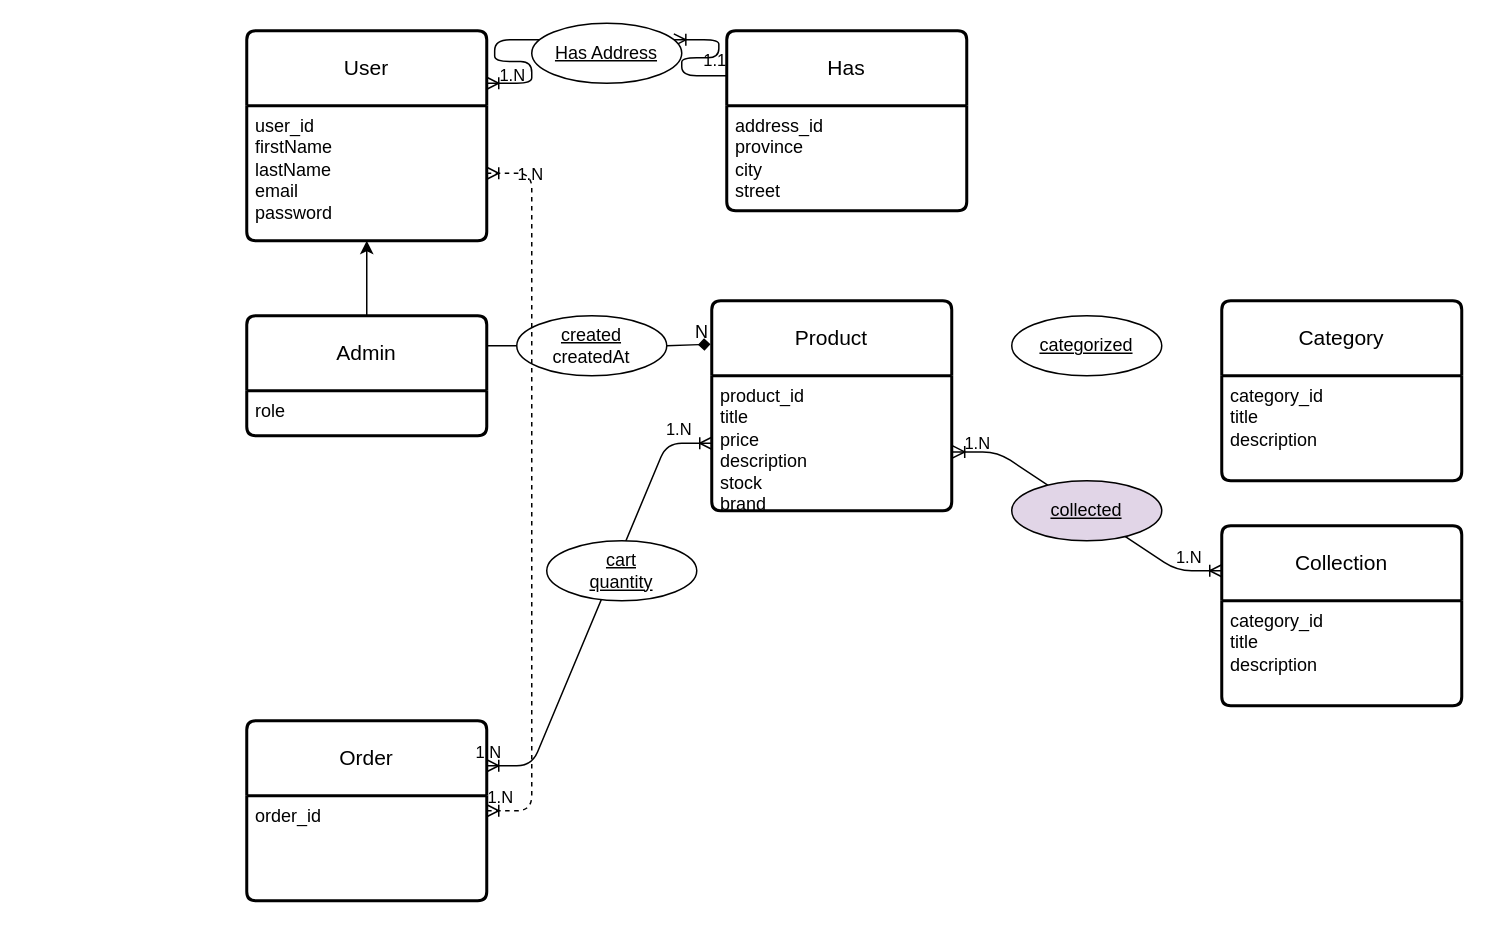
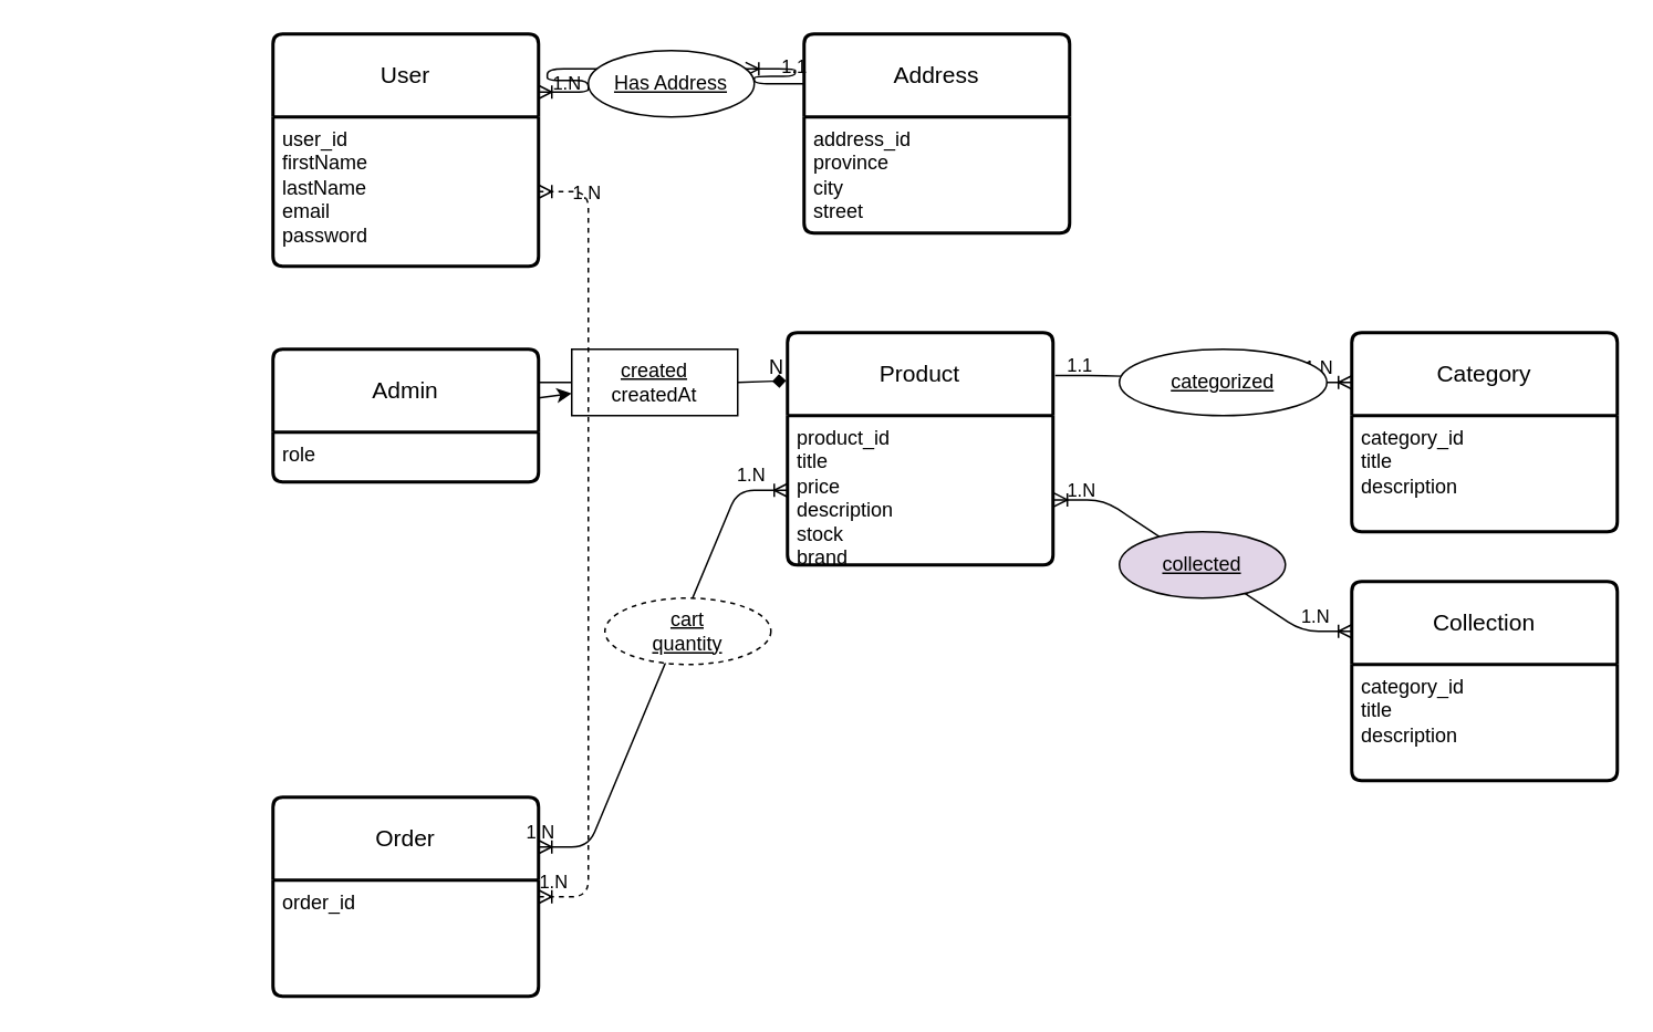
  <mxCell id="0" />
  <mxCell id="1" parent="0" />
  <mxCell id="2" value="User" style="swimlane;childLayout=stackLayout;horizontal=1;startSize=50;horizontalStack=0;rounded=1;fontSize=14;fontStyle=0;strokeWidth=2;resizeParent=0;resizeLast=1;shadow=0;dashed=0;align=center;arcSize=4;whiteSpace=wrap;html=1;" parent="1" vertex="1"><mxGeometry x="164" y="20" width="160" height="140" as="geometry" /></mxCell>
  <mxCell id="3" value="&lt;div&gt;user_id&lt;/div&gt;firstName&lt;br&gt;lastName&lt;div&gt;email&lt;/div&gt;&lt;div&gt;password&lt;/div&gt;" style="align=left;strokeColor=none;fillColor=none;spacingLeft=4;fontSize=12;verticalAlign=top;resizable=0;rotatable=0;part=1;html=1;" parent="2" vertex="1"><mxGeometry y="50" width="160" height="90" as="geometry" /></mxCell>
- <mxCell id="4" value="Has" style="swimlane;childLayout=stackLayout;horizontal=1;startSize=50;horizontalStack=0;rounded=1;fontSize=14;fontStyle=0;strokeWidth=2;resizeParent=0;resizeLast=1;shadow=0;dashed=0;align=center;arcSize=4;whiteSpace=wrap;html=1;" parent="1" vertex="1"><mxGeometry x="484" y="20" width="160" height="120" as="geometry" /></mxCell>
+ <mxCell id="4" value="Address" style="swimlane;childLayout=stackLayout;horizontal=1;startSize=50;horizontalStack=0;rounded=1;fontSize=14;fontStyle=0;strokeWidth=2;resizeParent=0;resizeLast=1;shadow=0;dashed=0;align=center;arcSize=4;whiteSpace=wrap;html=1;" parent="1" vertex="1"><mxGeometry x="484" y="20" width="160" height="120" as="geometry" /></mxCell>
  <mxCell id="5" value="&lt;div&gt;address_id&lt;/div&gt;province&lt;div&gt;city&lt;/div&gt;&lt;div&gt;&lt;span style=&quot;background-color: transparent;&quot;&gt;street&lt;/span&gt;&lt;br&gt;&lt;/div&gt;" style="align=left;strokeColor=none;fillColor=none;spacingLeft=4;fontSize=12;verticalAlign=top;resizable=0;rotatable=0;part=1;html=1;" parent="4" vertex="1"><mxGeometry y="50" width="160" height="70" as="geometry" /></mxCell>
  <mxCell id="6" value="" style="edgeStyle=entityRelationEdgeStyle;fontSize=12;html=1;endArrow=ERoneToMany;entryX=1;entryY=0.25;entryDx=0;entryDy=0;exitX=0;exitY=0.25;exitDx=0;exitDy=0;" parent="1" source="39" target="2" edge="1"><mxGeometry width="100" height="100" relative="1" as="geometry"><mxPoint x="354" y="230" as="sourcePoint" /><mxPoint x="454" y="130" as="targetPoint" /></mxGeometry></mxCell>
  <mxCell id="7" value="1.N" style="edgeLabel;html=1;align=center;verticalAlign=middle;resizable=0;points=[];labelBackgroundColor=none;" parent="6" vertex="1" connectable="0"><mxGeometry x="0.913" relative="1" as="geometry"><mxPoint x="12" y="-6" as="offset" /></mxGeometry></mxCell>
  <mxCell id="8" value="Product" style="swimlane;childLayout=stackLayout;horizontal=1;startSize=50;horizontalStack=0;rounded=1;fontSize=14;fontStyle=0;strokeWidth=2;resizeParent=0;resizeLast=1;shadow=0;dashed=0;align=center;arcSize=4;whiteSpace=wrap;html=1;" parent="1" vertex="1"><mxGeometry x="474" y="200" width="160" height="140" as="geometry" /></mxCell>
  <mxCell id="9" value="&lt;div&gt;&lt;div style=&quot;scrollbar-color: light-dark(#e2e2e2, #4b4b4b)&lt;br/&gt;&#09;&#09;&#09;&#09;&#09;light-dark(#fbfbfb, var(--dark-panel-color));&quot;&gt;product_id&lt;br&gt;title&lt;/div&gt;&lt;/div&gt;price&lt;div&gt;description&lt;/div&gt;&lt;div&gt;stock&lt;/div&gt;&lt;div&gt;brand&lt;/div&gt;&lt;div&gt;&lt;br&gt;&lt;/div&gt;" style="align=left;strokeColor=none;fillColor=none;spacingLeft=4;fontSize=12;verticalAlign=top;resizable=0;rotatable=0;part=1;html=1;" parent="8" vertex="1"><mxGeometry y="50" width="160" height="90" as="geometry" /></mxCell>
- <mxCell id="10" style="edgeStyle=none;html=1;" parent="1" source="11" target="3" edge="1"><mxGeometry relative="1" as="geometry" /></mxCell>
+ <mxCell id="10" style="edgeStyle=none;html=1;" parent="1" source="11" target="17" edge="1"><mxGeometry relative="1" as="geometry" /></mxCell>
  <mxCell id="11" value="Admin" style="swimlane;childLayout=stackLayout;horizontal=1;startSize=50;horizontalStack=0;rounded=1;fontSize=14;fontStyle=0;strokeWidth=2;resizeParent=0;resizeLast=1;shadow=0;dashed=0;align=center;arcSize=4;whiteSpace=wrap;html=1;" parent="1" vertex="1"><mxGeometry x="164" y="210" width="160" height="80" as="geometry" /></mxCell>
  <mxCell id="12" value="role" style="align=left;strokeColor=none;fillColor=none;spacingLeft=4;fontSize=12;verticalAlign=top;resizable=0;rotatable=0;part=1;html=1;" parent="11" vertex="1"><mxGeometry y="50" width="160" height="30" as="geometry" /></mxCell>
  <mxCell id="13" value="" style="endArrow=diamond;html=1;rounded=0;exitX=1;exitY=0.25;exitDx=0;exitDy=0;entryX=-0.005;entryY=0.207;entryDx=0;entryDy=0;entryPerimeter=0;" parent="1" source="11" target="8" edge="1"><mxGeometry relative="1" as="geometry"><mxPoint x="254" y="260" as="sourcePoint" /><mxPoint x="414" y="260" as="targetPoint" /><Array as="points"><mxPoint x="444" y="230" /></Array></mxGeometry></mxCell>
  <mxCell id="14" value="N" style="resizable=0;html=1;whiteSpace=wrap;align=right;verticalAlign=bottom;" parent="13" connectable="0" vertex="1"><mxGeometry x="1" relative="1" as="geometry" /></mxCell>
  <mxCell id="15" value="Category" style="swimlane;childLayout=stackLayout;horizontal=1;startSize=50;horizontalStack=0;rounded=1;fontSize=14;fontStyle=0;strokeWidth=2;resizeParent=0;resizeLast=1;shadow=0;dashed=0;align=center;arcSize=4;whiteSpace=wrap;html=1;" parent="1" vertex="1"><mxGeometry x="814" y="200" width="160" height="120" as="geometry" /></mxCell>
  <mxCell id="16" value="&lt;div&gt;category_id&lt;/div&gt;title&lt;div&gt;description&lt;/div&gt;&lt;div&gt;&lt;br&gt;&lt;/div&gt;" style="align=left;strokeColor=none;fillColor=none;spacingLeft=4;fontSize=12;verticalAlign=top;resizable=0;rotatable=0;part=1;html=1;" parent="15" vertex="1"><mxGeometry y="50" width="160" height="70" as="geometry" /></mxCell>
- <mxCell id="17" value="&lt;u&gt;created&lt;/u&gt;&lt;br&gt;createdAt" style="ellipse;whiteSpace=wrap;html=1;align=center;fontStyle=0;" parent="1" vertex="1"><mxGeometry x="344" y="210" width="100" height="40" as="geometry" /></mxCell>
- <mxCell id="21" value="&lt;u&gt;categorized&lt;/u&gt;" style="ellipse;whiteSpace=wrap;html=1;align=center;fontStyle=0;" parent="1" vertex="1"><mxGeometry x="674" y="210" width="100" height="40" as="geometry" /></mxCell>
+ <mxCell id="17" value="&lt;u&gt;created&lt;/u&gt;&lt;br&gt;createdAt" style="whiteSpace=wrap;html=1;align=center;fontStyle=0;rounded=0;" parent="1" vertex="1"><mxGeometry x="344" y="210" width="100" height="40" as="geometry" /></mxCell>
+ <mxCell id="18" value="" style="edgeStyle=entityRelationEdgeStyle;fontSize=12;html=1;endArrow=ERoneToMany;entryX=0;entryY=0.25;entryDx=0;entryDy=0;exitX=1.008;exitY=0.185;exitDx=0;exitDy=0;exitPerimeter=0;" parent="1" source="8" target="15" edge="1"><mxGeometry width="100" height="100" relative="1" as="geometry"><mxPoint x="494" y="60" as="sourcePoint" /><mxPoint x="334" y="65" as="targetPoint" /></mxGeometry></mxCell>
+ <mxCell id="19" value="1.N" style="edgeLabel;html=1;align=center;verticalAlign=middle;resizable=0;points=[];labelBackgroundColor=none;" parent="18" vertex="1" connectable="0"><mxGeometry x="0.913" relative="1" as="geometry"><mxPoint x="-13" y="-10" as="offset" /></mxGeometry></mxCell>
+ <mxCell id="20" value="1.1" style="edgeLabel;html=1;align=center;verticalAlign=middle;resizable=0;points=[];labelBackgroundColor=none;" parent="18" vertex="1" connectable="0"><mxGeometry x="-0.843" y="-2" relative="1" as="geometry"><mxPoint y="-8" as="offset" /></mxGeometry></mxCell>
+ <mxCell id="21" value="&lt;u&gt;categorized&lt;/u&gt;" style="ellipse;whiteSpace=wrap;html=1;align=center;fontStyle=0;" parent="1" vertex="1"><mxGeometry x="674" y="210" width="125" height="40" as="geometry" /></mxCell>
  <mxCell id="22" value="Collection" style="swimlane;childLayout=stackLayout;horizontal=1;startSize=50;horizontalStack=0;rounded=1;fontSize=14;fontStyle=0;strokeWidth=2;resizeParent=0;resizeLast=1;shadow=0;dashed=0;align=center;arcSize=4;whiteSpace=wrap;html=1;" parent="1" vertex="1"><mxGeometry x="814" y="350" width="160" height="120" as="geometry" /></mxCell>
  <mxCell id="23" value="&lt;div&gt;category_id&lt;/div&gt;title&lt;div&gt;description&lt;/div&gt;&lt;div&gt;&lt;br&gt;&lt;/div&gt;" style="align=left;strokeColor=none;fillColor=none;spacingLeft=4;fontSize=12;verticalAlign=top;resizable=0;rotatable=0;part=1;html=1;" parent="22" vertex="1"><mxGeometry y="50" width="160" height="70" as="geometry" /></mxCell>
  <mxCell id="24" value="" style="edgeStyle=entityRelationEdgeStyle;fontSize=12;html=1;endArrow=ERoneToMany;entryX=0;entryY=0.25;entryDx=0;entryDy=0;exitX=1.004;exitY=0.564;exitDx=0;exitDy=0;startArrow=ERoneToMany;startFill=0;exitPerimeter=0;" parent="1" source="9" target="22" edge="1"><mxGeometry width="100" height="100" relative="1" as="geometry"><mxPoint x="645" y="236" as="sourcePoint" /><mxPoint x="824" y="240" as="targetPoint" /></mxGeometry></mxCell>
  <mxCell id="25" value="1.N" style="edgeLabel;html=1;align=center;verticalAlign=middle;resizable=0;points=[];labelBackgroundColor=none;" parent="24" vertex="1" connectable="0"><mxGeometry x="0.913" relative="1" as="geometry"><mxPoint x="-13" y="-10" as="offset" /></mxGeometry></mxCell>
  <mxCell id="26" value="1.N" style="edgeLabel;html=1;align=center;verticalAlign=middle;resizable=0;points=[];labelBackgroundColor=none;" parent="24" vertex="1" connectable="0"><mxGeometry x="-0.843" y="-2" relative="1" as="geometry"><mxPoint y="-8" as="offset" /></mxGeometry></mxCell>
  <mxCell id="27" value="&lt;u&gt;collected&lt;/u&gt;" style="ellipse;whiteSpace=wrap;html=1;align=center;fontStyle=0;fillColor=#e1d5e7;" parent="1" vertex="1"><mxGeometry x="674" y="320" width="100" height="40" as="geometry" /></mxCell>
  <mxCell id="28" value="Order" style="swimlane;childLayout=stackLayout;horizontal=1;startSize=50;horizontalStack=0;rounded=1;fontSize=14;fontStyle=0;strokeWidth=2;resizeParent=0;resizeLast=1;shadow=0;dashed=0;align=center;arcSize=4;whiteSpace=wrap;html=1;" parent="1" vertex="1"><mxGeometry x="164" y="480" width="160" height="120" as="geometry" /></mxCell>
  <mxCell id="29" value="order_id&lt;div&gt;&lt;br&gt;&lt;/div&gt;" style="align=left;strokeColor=none;fillColor=none;spacingLeft=4;fontSize=12;verticalAlign=top;resizable=0;rotatable=0;part=1;html=1;" parent="28" vertex="1"><mxGeometry y="50" width="160" height="70" as="geometry" /></mxCell>
  <mxCell id="30" value="" style="edgeStyle=entityRelationEdgeStyle;fontSize=12;html=1;endArrow=ERoneToMany;startArrow=ERoneToMany;startFill=0;entryX=1;entryY=0.25;entryDx=0;entryDy=0;" parent="1" source="9" target="28" edge="1"><mxGeometry width="100" height="100" relative="1" as="geometry"><mxPoint x="655.6" y="350" as="sourcePoint" /><mxPoint x="514" y="508" as="targetPoint" /><Array as="points"><mxPoint x="595.76" y="376.41" /><mxPoint x="645.6" y="420" /></Array></mxGeometry></mxCell>
  <mxCell id="31" value="1.N" style="edgeLabel;html=1;align=center;verticalAlign=middle;resizable=0;points=[];labelBackgroundColor=none;" parent="30" vertex="1" connectable="0"><mxGeometry x="0.913" relative="1" as="geometry"><mxPoint x="-13" y="-10" as="offset" /></mxGeometry></mxCell>
  <mxCell id="32" value="1.N" style="edgeLabel;html=1;align=center;verticalAlign=middle;resizable=0;points=[];labelBackgroundColor=none;" parent="30" vertex="1" connectable="0"><mxGeometry x="-0.843" y="-2" relative="1" as="geometry"><mxPoint y="-8" as="offset" /></mxGeometry></mxCell>
- <mxCell id="33" value="&lt;u&gt;cart&lt;/u&gt;&lt;div&gt;&lt;u&gt;quantity&lt;/u&gt;&lt;/div&gt;" style="ellipse;whiteSpace=wrap;html=1;align=center;fontStyle=0;" parent="1" vertex="1"><mxGeometry x="364" y="360" width="100" height="40" as="geometry" /></mxCell>
+ <mxCell id="33" value="&lt;u&gt;cart&lt;/u&gt;&lt;div&gt;&lt;u&gt;quantity&lt;/u&gt;&lt;/div&gt;" style="ellipse;whiteSpace=wrap;html=1;align=center;fontStyle=0;dashed=1;" parent="1" vertex="1"><mxGeometry x="364" y="360" width="100" height="40" as="geometry" /></mxCell>
  <mxCell id="34" value="" style="edgeStyle=entityRelationEdgeStyle;fontSize=12;html=1;endArrow=ERoneToMany;startArrow=ERoneToMany;startFill=0;dashed=1;" parent="1" source="3" target="28" edge="1"><mxGeometry width="100" height="100" relative="1" as="geometry"><mxPoint x="114" y="127.33" as="sourcePoint" /><mxPoint x="110.32" y="530" as="targetPoint" /><Array as="points"><mxPoint x="552.08" y="386.41" /><mxPoint x="601.92" y="430" /><mxPoint x="70.32" y="350" /><mxPoint x="50.32" y="430" /><mxPoint x="20.32" y="440" /></Array></mxGeometry></mxCell>
  <mxCell id="35" value="1.N" style="edgeLabel;html=1;align=center;verticalAlign=middle;resizable=0;points=[];labelBackgroundColor=none;" parent="34" vertex="1" connectable="0"><mxGeometry x="0.913" relative="1" as="geometry"><mxPoint x="-13" y="-10" as="offset" /></mxGeometry></mxCell>
  <mxCell id="36" value="1.N" style="edgeLabel;html=1;align=center;verticalAlign=middle;resizable=0;points=[];labelBackgroundColor=none;" parent="34" vertex="1" connectable="0"><mxGeometry x="-0.843" y="-2" relative="1" as="geometry"><mxPoint y="-8" as="offset" /></mxGeometry></mxCell>
  <mxCell id="37" value="" style="edgeStyle=entityRelationEdgeStyle;fontSize=12;html=1;endArrow=ERoneToMany;entryX=1;entryY=0.25;entryDx=0;entryDy=0;exitX=0;exitY=0.25;exitDx=0;exitDy=0;" edge="1" parent="1" source="4" target="39"><mxGeometry width="100" height="100" relative="1" as="geometry"><mxPoint x="484" y="50" as="sourcePoint" /><mxPoint x="324" y="55" as="targetPoint" /></mxGeometry></mxCell>
  <mxCell id="38" value="1.1" style="edgeLabel;html=1;align=center;verticalAlign=middle;resizable=0;points=[];labelBackgroundColor=none;" vertex="1" connectable="0" parent="37"><mxGeometry x="-0.843" y="-2" relative="1" as="geometry"><mxPoint y="-8" as="offset" /></mxGeometry></mxCell>
- <mxCell id="39" value="&lt;u&gt;Has Address&lt;/u&gt;" style="ellipse;whiteSpace=wrap;html=1;align=center;fontStyle=0;" vertex="1" parent="1"><mxGeometry x="354" y="15" width="100" height="40" as="geometry" /></mxCell>
+ <mxCell id="39" value="&lt;u&gt;Has Address&lt;/u&gt;" style="ellipse;whiteSpace=wrap;html=1;align=center;fontStyle=0;" vertex="1" parent="1"><mxGeometry x="354" y="30" width="100" height="40" as="geometry" /></mxCell>
